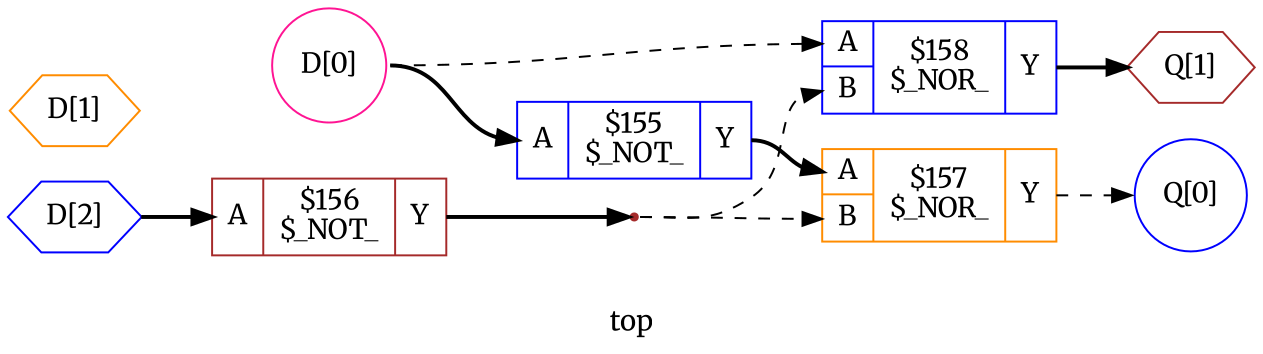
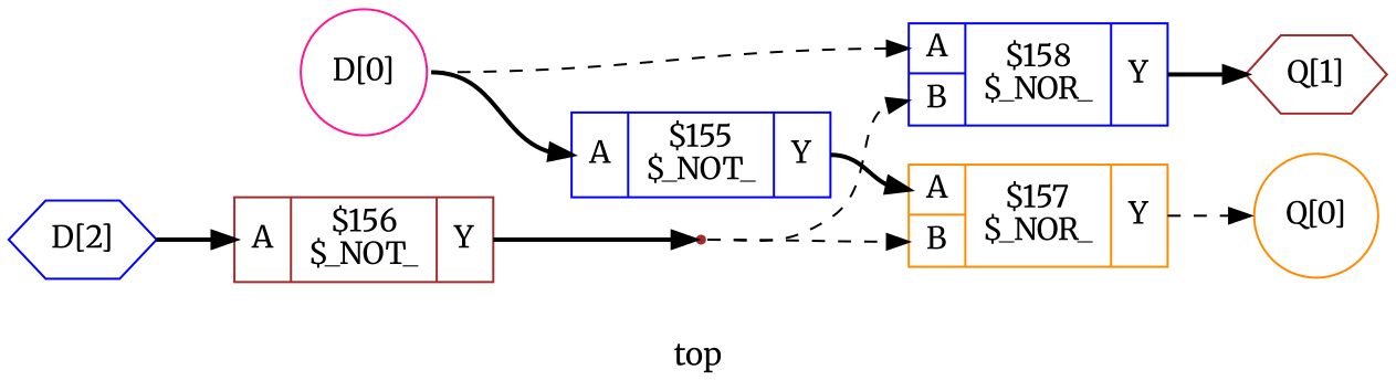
  digraph {
    fontname=Merriweather
    label=top
    rankdir=LR
    remincross=true
    node [color=blue fontname=Merriweather shape=record]
    edge [color=black fontcolor=black fontname=Merriweather headport="p8:w" style=bold tailport=e]
    n3 [color=deeppink fontcolor=black label="D[0]" shape=circle]
    c10 [label="{{<p8> A}|$155\n$_NOT_|{<p9> Y}}"]
    c14 [label="{{<p8> A|<p12> B}|$158\n$_NOR_|{<p9> Y}}"]
    c13 [color=darkorange label="{{<p8> A|<p12> B}|$157\n$_NOR_|{<p9> Y}}"]
    n7 [color=brown fontcolor=black label="Q[1]" shape=hexagon]
-   n4 [color=darkorange fontcolor=black label="D[1]" shape=hexagon]
    n5 [fontcolor=black label="D[2]" shape=hexagon]
    c11 [color=brown label="{{<p8> A}|$156\n$_NOT_|{<p9> Y}}"]
    n2 [color=brown shape=point]
-   n6 [fontcolor=black label="Q[0]" shape=circle]
+   n6 [color=darkorange fontcolor=black label="Q[0]" shape=circle]
    n3 -> c10
    n3 -> c14 [style=dashed]
    c10 -> c13 [tailport="p9:e"]
    c14 -> n7 [headport=w tailport="p9:e"]
    c13 -> n6 [headport=w style=dashed tailport="p9:e"]
    n5 -> c11
    c11 -> n2 [headport=w tailport="p9:e"]
    n2 -> c14 [headport="p12:w" style=dashed]
    n2 -> c13 [headport="p12:w" style=dashed]
  }
